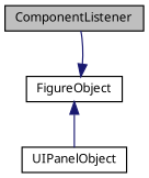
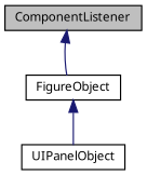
  digraph {
    fontname="Noto Sans"
    node [color=black fillcolor=white fontname="Noto Sans" fontsize=10 shape=record style=filled]
    edge [color=midnightblue dir=back fontname="Noto Sans" fontsize=10 labelfontname=FreeSans labelfontsize=10 style=solid]
    n1 [fillcolor=grey75 fontcolor=black height=0.2 label=ComponentListener width=0.4]
    n2 [height=0.2 label=FigureObject width=0.4]
    n3 [height=0.2 label=UIPanelObject width=0.4]
-   n2 -> n1
+   n1 -> n2
    n2 -> n3
  }
